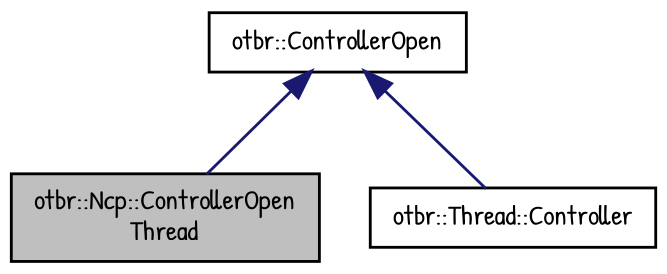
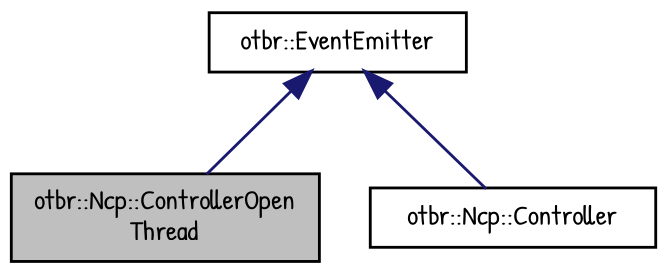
  digraph {
    fontname="Patrick Hand"
    node [color=black fillcolor=white fontname="Patrick Hand" fontsize=10 shape=record style=filled]
    edge [color=midnightblue dir=back fontname="Patrick Hand" fontsize=10 labelfontname=Helvetica labelfontsize=10 style=solid]
    n1 [fillcolor=grey75 fontcolor=black height=0.2 label="otbr::Ncp::ControllerOpen\lThread" width=0.4]
-   n2 [height=0.2 label="otbr::Thread::Controller" width=0.4]
-   n3 [height=0.2 label="otbr::ControllerOpen" width=0.4]
+   n2 [height=0.2 label="otbr::Ncp::Controller" width=0.4]
+   n3 [height=0.2 label="otbr::EventEmitter" width=0.4]
    n3 -> n1
    n3 -> n2
  }
